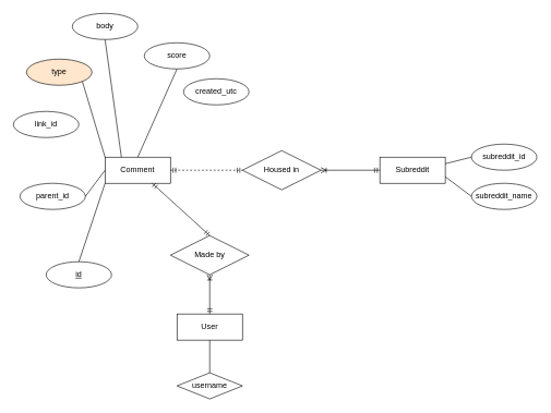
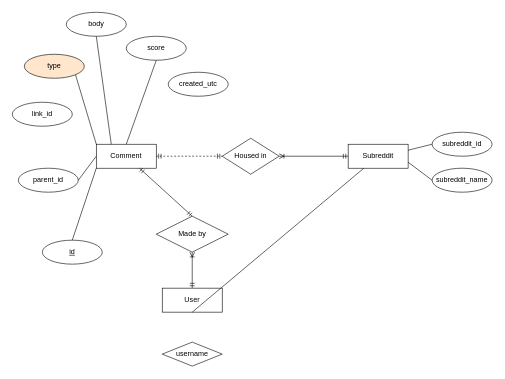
  <mxCell id="0" />
  <mxCell id="1" parent="0" />
  <mxCell id="2" value="Comment" style="whiteSpace=wrap;html=1;align=center;" vertex="1" parent="1"><mxGeometry x="160" y="240" width="100" height="40" as="geometry" /></mxCell>
  <mxCell id="3" value="Subreddit" style="whiteSpace=wrap;html=1;align=center;" vertex="1" parent="1"><mxGeometry x="580" y="240" width="100" height="40" as="geometry" /></mxCell>
  <mxCell id="4" value="User" style="whiteSpace=wrap;html=1;align=center;" vertex="1" parent="1"><mxGeometry x="270" y="480" width="100" height="40" as="geometry" /></mxCell>
- <mxCell id="5" value="Housed in" style="shape=rhombus;perimeter=rhombusPerimeter;whiteSpace=wrap;html=1;align=center;" vertex="1" parent="1"><mxGeometry x="370" y="230" width="120" height="60" as="geometry" /></mxCell>
+ <mxCell id="5" value="Housed in" style="shape=rhombus;perimeter=rhombusPerimeter;whiteSpace=wrap;html=1;align=center;" vertex="1" parent="1"><mxGeometry x="370" y="230" width="95" height="60" as="geometry" /></mxCell>
  <mxCell id="6" value="" style="edgeStyle=entityRelationEdgeStyle;fontSize=12;html=1;endArrow=ERmandOne;startArrow=ERmandOne;rounded=0;exitX=1;exitY=0.5;exitDx=0;exitDy=0;entryX=0;entryY=0.5;entryDx=0;entryDy=0;dashed=1;" edge="1" parent="1" source="2" target="5"><mxGeometry width="100" height="100" relative="1" as="geometry"><mxPoint x="360" y="400" as="sourcePoint" /><mxPoint x="460" y="300" as="targetPoint" /></mxGeometry></mxCell>
  <mxCell id="7" value="" style="fontSize=12;html=1;endArrow=ERoneToMany;startArrow=ERmandOne;rounded=0;exitX=0;exitY=0.5;exitDx=0;exitDy=0;entryX=1;entryY=0.5;entryDx=0;entryDy=0;" edge="1" parent="1" source="3" target="5"><mxGeometry width="100" height="100" relative="1" as="geometry"><mxPoint x="380" y="400" as="sourcePoint" /><mxPoint x="460" y="300" as="targetPoint" /></mxGeometry></mxCell>
  <mxCell id="8" value="Made by" style="shape=rhombus;perimeter=rhombusPerimeter;whiteSpace=wrap;html=1;align=center;" vertex="1" parent="1"><mxGeometry x="260" y="360" width="120" height="60" as="geometry" /></mxCell>
  <mxCell id="9" value="" style="fontSize=12;html=1;endArrow=ERmandOne;startArrow=ERmandOne;rounded=0;entryX=0.5;entryY=0;entryDx=0;entryDy=0;" edge="1" parent="1" source="2" target="8"><mxGeometry width="100" height="100" relative="1" as="geometry"><mxPoint x="270" y="270" as="sourcePoint" /><mxPoint x="380" y="270" as="targetPoint" /></mxGeometry></mxCell>
  <mxCell id="10" value="" style="fontSize=12;html=1;endArrow=ERoneToMany;startArrow=ERmandOne;rounded=0;exitX=0.5;exitY=0;exitDx=0;exitDy=0;entryX=0.5;entryY=1;entryDx=0;entryDy=0;" edge="1" parent="1" source="4" target="8"><mxGeometry width="100" height="100" relative="1" as="geometry"><mxPoint x="390" y="420" as="sourcePoint" /><mxPoint x="300" y="420" as="targetPoint" /></mxGeometry></mxCell>
  <mxCell id="11" value="id" style="ellipse;whiteSpace=wrap;html=1;align=center;fontStyle=4;" vertex="1" parent="1"><mxGeometry x="70" y="400" width="100" height="40" as="geometry" /></mxCell>
  <mxCell id="12" value="parent_id" style="ellipse;whiteSpace=wrap;html=1;align=center;" vertex="1" parent="1"><mxGeometry x="30" y="280" width="100" height="40" as="geometry" /></mxCell>
  <mxCell id="13" value="link_id" style="ellipse;whiteSpace=wrap;html=1;align=center;" vertex="1" parent="1"><mxGeometry y="170" width="100" height="40" as="geometry" x="20" /></mxCell>
  <mxCell id="14" value="type" style="ellipse;whiteSpace=wrap;html=1;align=center;fontStyle=0;fillColor=#ffe6cc;" vertex="1" parent="1"><mxGeometry x="40" y="90" width="100" height="40" as="geometry" /></mxCell>
  <mxCell id="15" value="username" style="rhombus;whiteSpace=wrap;html=1;align=center;" vertex="1" parent="1"><mxGeometry x="270" y="570" width="100" height="40" as="geometry" /></mxCell>
  <mxCell id="16" value="subreddit_id" style="ellipse;whiteSpace=wrap;html=1;align=center;" vertex="1" parent="1"><mxGeometry x="720" y="220" width="100" height="40" as="geometry" /></mxCell>
  <mxCell id="17" value="subreddit_name" style="ellipse;whiteSpace=wrap;html=1;align=center;" vertex="1" parent="1"><mxGeometry x="720" y="280" width="100" height="40" as="geometry" /></mxCell>
  <mxCell id="18" style="edgeStyle=none;rounded=0;orthogonalLoop=1;jettySize=auto;html=1;exitX=0.5;exitY=0;exitDx=0;exitDy=0;" edge="1" parent="1" source="16" target="16"><mxGeometry relative="1" as="geometry" /></mxCell>
  <mxCell id="19" value="body" style="ellipse;whiteSpace=wrap;html=1;align=center;fontStyle=0" vertex="1" parent="1"><mxGeometry x="110" y="20" width="100" height="40" as="geometry" /></mxCell>
- <mxCell id="20" value="score" style="ellipse;whiteSpace=wrap;html=1;align=center;fontStyle=0" vertex="1" parent="1"><mxGeometry x="220" y="65" width="100" height="40" as="geometry" /></mxCell>
+ <mxCell id="20" value="score" style="ellipse;whiteSpace=wrap;html=1;align=center;fontStyle=0" vertex="1" parent="1"><mxGeometry x="210" y="60" width="100" height="40" as="geometry" /></mxCell>
  <mxCell id="21" value="created_utc" style="ellipse;whiteSpace=wrap;html=1;align=center;fontStyle=0" vertex="1" parent="1"><mxGeometry x="280" y="120" width="100" height="40" as="geometry" /></mxCell>
  <mxCell id="22" value="" style="endArrow=none;html=1;rounded=0;exitX=0.5;exitY=0;exitDx=0;exitDy=0;entryX=0;entryY=1;entryDx=0;entryDy=0;" edge="1" parent="1" source="11" target="2"><mxGeometry relative="1" as="geometry"><mxPoint x="300" y="310" as="sourcePoint" /><mxPoint x="460" y="310" as="targetPoint" /></mxGeometry></mxCell>
  <mxCell id="23" value="" style="endArrow=none;html=1;rounded=0;exitX=1;exitY=0.5;exitDx=0;exitDy=0;entryX=0;entryY=0.5;entryDx=0;entryDy=0;" edge="1" parent="1" source="12" target="2"><mxGeometry relative="1" as="geometry"><mxPoint x="140" y="190" as="sourcePoint" /><mxPoint x="160" y="160" as="targetPoint" /></mxGeometry></mxCell>
  <mxCell id="24" value="" style="endArrow=none;html=1;rounded=0;exitX=1;exitY=1;exitDx=0;exitDy=0;entryX=0;entryY=0;entryDx=0;entryDy=0;" edge="1" parent="1" source="14" target="2"><mxGeometry relative="1" as="geometry"><mxPoint x="130" y="90" as="sourcePoint" /><mxPoint x="160" y="130" as="targetPoint" /></mxGeometry></mxCell>
  <mxCell id="25" value="" style="endArrow=none;html=1;rounded=0;exitX=0.5;exitY=1;exitDx=0;exitDy=0;entryX=0.25;entryY=0;entryDx=0;entryDy=0;" edge="1" parent="1" source="19" target="2"><mxGeometry relative="1" as="geometry"><mxPoint x="135.355" y="54.142" as="sourcePoint" /><mxPoint x="160" y="120" as="targetPoint" /></mxGeometry></mxCell>
  <mxCell id="26" value="" style="endArrow=none;html=1;rounded=0;exitX=0.5;exitY=1;exitDx=0;exitDy=0;entryX=0.5;entryY=0;entryDx=0;entryDy=0;" edge="1" parent="1" source="20" target="2"><mxGeometry relative="1" as="geometry"><mxPoint x="160" y="20" as="sourcePoint" /><mxPoint x="185" y="120" as="targetPoint" /></mxGeometry></mxCell>
  <mxCell id="27" value="" style="endArrow=none;html=1;rounded=0;exitX=0;exitY=0.5;exitDx=0;exitDy=0;entryX=1;entryY=0.25;entryDx=0;entryDy=0;" edge="1" parent="1" source="16" target="3"><mxGeometry relative="1" as="geometry"><mxPoint x="290" y="150" as="sourcePoint" /><mxPoint x="230" y="260" as="targetPoint" /></mxGeometry></mxCell>
  <mxCell id="28" value="" style="endArrow=none;html=1;rounded=0;exitX=0;exitY=0.5;exitDx=0;exitDy=0;entryX=1;entryY=0.75;entryDx=0;entryDy=0;" edge="1" parent="1" source="17" target="3"><mxGeometry relative="1" as="geometry"><mxPoint x="730" y="250" as="sourcePoint" /><mxPoint x="690" y="260" as="targetPoint" /></mxGeometry></mxCell>
- <mxCell id="29" value="" style="endArrow=none;html=1;rounded=0;exitX=0.5;exitY=1;exitDx=0;exitDy=0;entryX=0.5;entryY=0;entryDx=0;entryDy=0;" edge="1" parent="1" source="4" target="15"><mxGeometry relative="1" as="geometry"><mxPoint x="740" y="260" as="sourcePoint" /><mxPoint x="700" y="270" as="targetPoint" /></mxGeometry></mxCell>
+ <mxCell id="29" value="" style="endArrow=none;html=1;rounded=0;exitX=0.5;exitY=1;exitDx=0;exitDy=0;" edge="1" parent="1" source="4" target="3"><mxGeometry relative="1" as="geometry"><mxPoint x="740" y="260" as="sourcePoint" /><mxPoint x="700" y="270" as="targetPoint" /></mxGeometry></mxCell>
